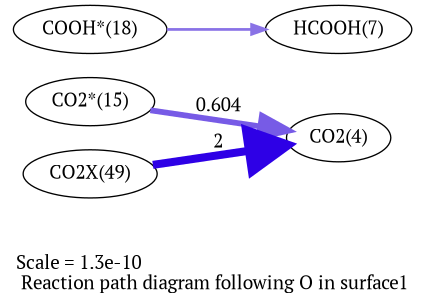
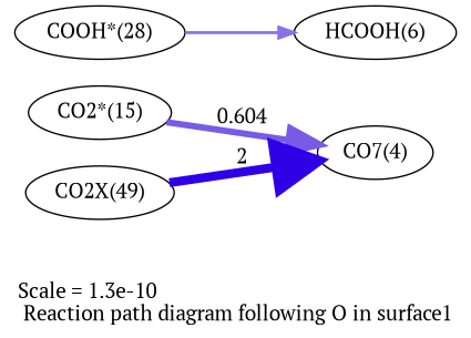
  digraph {
    fontname="PT Serif"
    label="Scale = 1.3e-10\l Reaction path diagram following O in surface1"
    rankdir=LR
    node [fontname="PT Serif"]
    edge [fontname="PT Serif"]
    n1 [label="CO2*(15)"]
-   n2 [label="CO2(4)"]
+   n2 [label="CO7(4)"]
    n3 [label="CO2X(49)"]
-   n4 [label="COOH*(18)"]
-   n5 [label="HCOOH(7)"]
+   n4 [label="COOH*(28)"]
+   n5 [label="HCOOH(6)"]
    n1 -> n2 [arrowsize=2.15 color="0.7, 0.604, 0.9" label=" 0.604" penwidth=4.29]
    n3 -> n2 [arrowsize=3 color="0.7, 1.5, 0.9" label=" 2" penwidth=6]
    n4 -> n5 [arrowsize=1.03 color="0.7, 0.505, 0.9" penwidth=2.06]
  }
